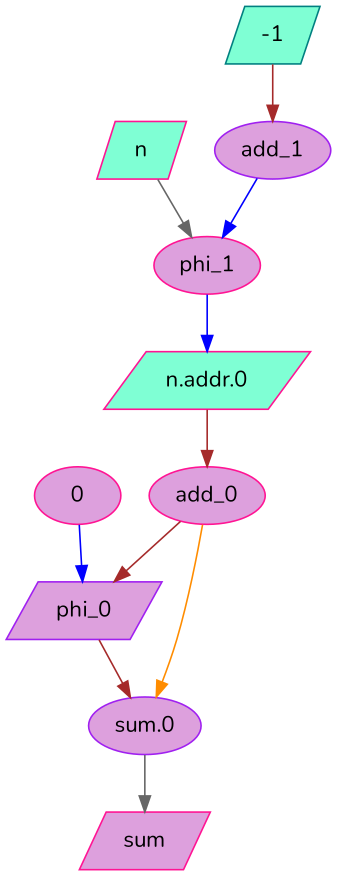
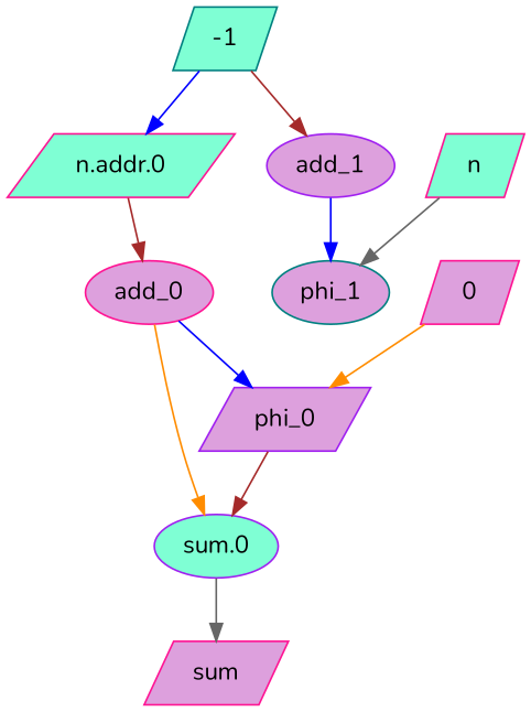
  digraph {
    fontname=Nunito
    node [color=deeppink fillcolor=plum fontname=Nunito shape=parallelogram style=filled]
    edge [color=brown fontname=Nunito]
    phi_0 [color=purple]
-   0 [shape=ellipse]
-   "sum.0" [color=purple shape=ellipse]
+   0
+   "sum.0" [color=purple fillcolor=aquamarine shape=ellipse]
    n4 [label=sum]
    add_0 [shape=ellipse]
    n [fillcolor=aquamarine]
-   phi_1 [shape=ellipse]
+   phi_1 [color=teal shape=ellipse]
    "n.addr.0" [fillcolor=aquamarine]
    add_1 [color=purple shape=ellipse]
    -1 [color=teal fillcolor=aquamarine]
    phi_0 -> "sum.0"
-   0 -> phi_0 [color=blue]
+   0 -> phi_0 [color=darkorange]
    "sum.0" -> n4 [color=gray40]
-   add_0 -> phi_0
+   add_0 -> phi_0 [color=blue]
    add_0 -> "sum.0" [color=darkorange]
    n -> phi_1 [color=gray40]
-   phi_1 -> "n.addr.0" [color=blue]
+   -1 -> "n.addr.0" [color=blue]
    "n.addr.0" -> add_0
    add_1 -> phi_1 [color=blue]
    -1 -> add_1
  }
